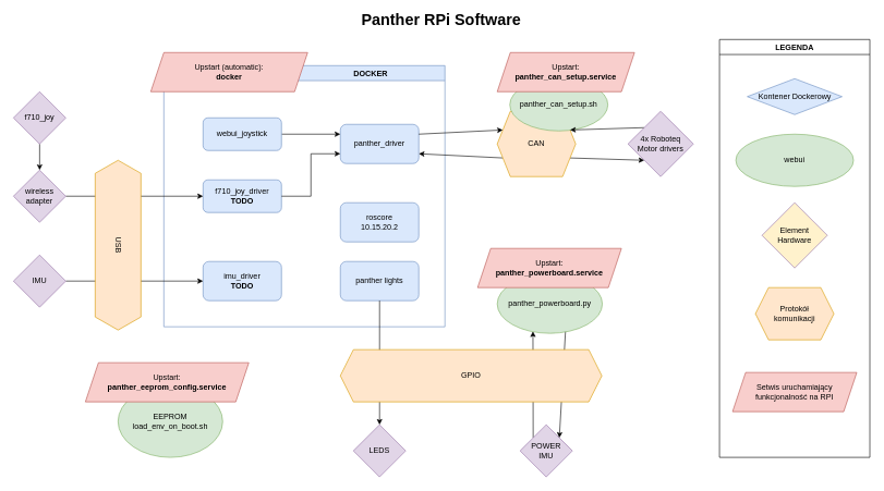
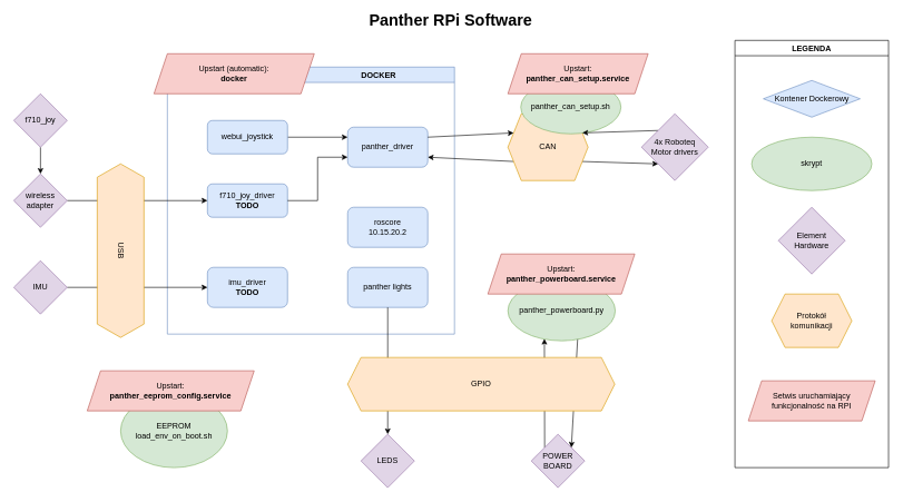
  <mxCell id="0" />
  <mxCell id="1" parent="0" />
  <mxCell id="2" value="                                                             DOCKER" style="swimlane;fillColor=#dae8fc;strokeColor=#6c8ebf;" parent="1" vertex="1"><mxGeometry x="250" y="100" width="430" height="400" as="geometry" /></mxCell>
  <mxCell id="3" value="imu_driver&lt;br&gt;&lt;b&gt;TODO&lt;/b&gt;" style="rounded=1;whiteSpace=wrap;html=1;fillColor=#dae8fc;strokeColor=#6c8ebf;" parent="2" vertex="1"><mxGeometry x="60" y="300" width="120" height="60" as="geometry" /></mxCell>
  <mxCell id="4" value="&lt;div&gt;Upstart (automatic):&lt;/div&gt;&lt;div&gt;&lt;b&gt;docker&lt;/b&gt;&lt;/div&gt;" style="shape=parallelogram;perimeter=parallelogramPerimeter;whiteSpace=wrap;html=1;fixedSize=1;fillColor=#f8cecc;strokeColor=#b85450;" parent="2" vertex="1"><mxGeometry x="-20" y="-20" width="240" height="60" as="geometry" /></mxCell>
  <mxCell id="5" value="panther lights" style="rounded=1;whiteSpace=wrap;html=1;fillColor=#dae8fc;strokeColor=#6c8ebf;" parent="2" vertex="1"><mxGeometry x="270" y="300" width="120" height="60" as="geometry" /></mxCell>
  <mxCell id="6" value="&lt;div&gt;roscore&lt;br&gt;10.15.20.2&lt;/div&gt;" style="rounded=1;whiteSpace=wrap;html=1;fillColor=#dae8fc;strokeColor=#6c8ebf;" parent="2" vertex="1"><mxGeometry x="270" y="210" width="120" height="60" as="geometry" /></mxCell>
  <mxCell id="7" value="f710_joy_driver&lt;br&gt;&lt;b&gt;TODO&lt;/b&gt;" style="rounded=1;whiteSpace=wrap;html=1;fillColor=#dae8fc;strokeColor=#6c8ebf;" parent="2" vertex="1"><mxGeometry x="60" y="175" width="120" height="50" as="geometry" /></mxCell>
  <mxCell id="8" value="&lt;div&gt;panther_driver&lt;br&gt;&lt;/div&gt;" style="rounded=1;whiteSpace=wrap;html=1;fillColor=#dae8fc;strokeColor=#6c8ebf;" parent="2" vertex="1"><mxGeometry x="270" y="90" width="120" height="60" as="geometry" /></mxCell>
  <mxCell id="9" style="edgeStyle=orthogonalEdgeStyle;rounded=0;orthogonalLoop=1;jettySize=auto;html=1;entryX=0;entryY=0.75;entryDx=0;entryDy=0;" parent="2" source="7" target="8" edge="1"><mxGeometry relative="1" as="geometry" /></mxCell>
  <mxCell id="10" style="edgeStyle=none;html=1;entryX=0;entryY=0.25;entryDx=0;entryDy=0;" parent="2" source="11" target="8" edge="1"><mxGeometry relative="1" as="geometry" /></mxCell>
  <mxCell id="11" value="&lt;div&gt;webui_joystick&lt;/div&gt;" style="rounded=1;whiteSpace=wrap;html=1;fillColor=#dae8fc;strokeColor=#6c8ebf;" parent="2" vertex="1"><mxGeometry x="60" y="80" width="120" height="50" as="geometry" /></mxCell>
  <mxCell id="12" style="edgeStyle=none;html=1;exitX=0;exitY=0;exitDx=0;exitDy=0;entryX=0.34;entryY=0.967;entryDx=0;entryDy=0;entryPerimeter=0;" edge="1" parent="1" source="13" target="15"><mxGeometry relative="1" as="geometry" /></mxCell>
- <mxCell id="13" value="POWER&lt;br&gt;IMU" style="rhombus;whiteSpace=wrap;html=1;fillColor=#e1d5e7;strokeColor=#9673a6;" parent="1" vertex="1"><mxGeometry x="795" y="650" width="80" height="80" as="geometry" /></mxCell>
+ <mxCell id="13" value="POWER&lt;br&gt;BOARD" style="rhombus;whiteSpace=wrap;html=1;fillColor=#e1d5e7;strokeColor=#9673a6;" parent="1" vertex="1"><mxGeometry x="795" y="650" width="80" height="80" as="geometry" /></mxCell>
  <mxCell id="14" style="edgeStyle=none;html=1;entryX=1;entryY=0;entryDx=0;entryDy=0;exitX=0.652;exitY=0.889;exitDx=0;exitDy=0;exitPerimeter=0;" edge="1" parent="1" source="15" target="13"><mxGeometry relative="1" as="geometry" /></mxCell>
  <mxCell id="15" value="panther_powerboard.py" style="ellipse;whiteSpace=wrap;html=1;fillColor=#d5e8d4;strokeColor=#82b366;" parent="1" vertex="1"><mxGeometry x="760" y="420" width="160.75" height="90" as="geometry" /></mxCell>
  <mxCell id="16" value="&lt;div&gt;Upstart:&lt;/div&gt;&lt;div&gt;&lt;b&gt;panther_powerboard.service&lt;/b&gt;&lt;br&gt;&lt;/div&gt;" style="shape=parallelogram;perimeter=parallelogramPerimeter;whiteSpace=wrap;html=1;fixedSize=1;fillColor=#f8cecc;strokeColor=#b85450;" parent="1" vertex="1"><mxGeometry x="730" y="380" width="220" height="60" as="geometry" /></mxCell>
  <mxCell id="17" value="LEGENDA" style="swimlane;" parent="1" vertex="1"><mxGeometry x="1100" y="60" width="230" height="640" as="geometry" /></mxCell>
  <mxCell id="18" value="Kontener Dockerowy" style="rhombus;whiteSpace=wrap;html=1;fillColor=#dae8fc;strokeColor=#6c8ebf;" parent="17" vertex="1"><mxGeometry x="42.5" y="60" width="145" height="55" as="geometry" /></mxCell>
- <mxCell id="19" value="webui" style="ellipse;whiteSpace=wrap;html=1;fillColor=#d5e8d4;strokeColor=#82b366;" parent="17" vertex="1"><mxGeometry x="25" y="145" width="180" height="80" as="geometry" /></mxCell>
- <mxCell id="20" value="Element&lt;br&gt;Hardware" style="rhombus;whiteSpace=wrap;html=1;fillColor=#fff2cc;strokeColor=#9673a6;" parent="17" vertex="1"><mxGeometry x="65" y="250" width="100" height="100" as="geometry" /></mxCell>
+ <mxCell id="19" value="skrypt" style="ellipse;whiteSpace=wrap;html=1;fillColor=#d5e8d4;strokeColor=#82b366;" parent="17" vertex="1"><mxGeometry x="25" y="145" width="180" height="80" as="geometry" /></mxCell>
+ <mxCell id="20" value="Element&lt;br&gt;Hardware" style="rhombus;whiteSpace=wrap;html=1;fillColor=#e1d5e7;strokeColor=#9673a6;" parent="17" vertex="1"><mxGeometry x="65" y="250" width="100" height="100" as="geometry" /></mxCell>
  <mxCell id="21" value="Protokół&lt;br&gt;komunikacji" style="shape=hexagon;perimeter=hexagonPerimeter2;whiteSpace=wrap;html=1;fixedSize=1;fillColor=#ffe6cc;strokeColor=#d79b00;" parent="17" vertex="1"><mxGeometry x="55" y="380" width="120" height="80" as="geometry" /></mxCell>
  <mxCell id="22" value="Setwis uruchamiający &lt;br&gt;funkcjonalność na RPI" style="shape=parallelogram;perimeter=parallelogramPerimeter;whiteSpace=wrap;html=1;fixedSize=1;fillColor=#f8cecc;strokeColor=#b85450;" parent="17" vertex="1"><mxGeometry x="20" y="510" width="190" height="60" as="geometry" /></mxCell>
  <mxCell id="23" value="EEPROM&lt;br&gt;load_env_on_boot.sh" style="ellipse;whiteSpace=wrap;html=1;fillColor=#d5e8d4;strokeColor=#82b366;" parent="1" vertex="1"><mxGeometry x="180" y="590" width="160" height="110" as="geometry" /></mxCell>
  <mxCell id="24" value="&lt;div&gt;Upstart:&lt;/div&gt;&lt;div&gt;&lt;b&gt;panther_eeprom_config.service&lt;/b&gt;&lt;/div&gt;" style="shape=parallelogram;perimeter=parallelogramPerimeter;whiteSpace=wrap;html=1;fixedSize=1;fillColor=#f8cecc;strokeColor=#b85450;" parent="1" vertex="1"><mxGeometry x="130" y="555" width="250" height="60" as="geometry" /></mxCell>
  <mxCell id="25" style="edgeStyle=none;html=1;" parent="1" source="26" target="3" edge="1"><mxGeometry relative="1" as="geometry" /></mxCell>
  <mxCell id="26" value="IMU" style="rhombus;whiteSpace=wrap;html=1;fillColor=#e1d5e7;strokeColor=#9673a6;" parent="1" vertex="1"><mxGeometry x="20" y="390" width="80" height="80" as="geometry" /></mxCell>
  <mxCell id="27" style="edgeStyle=none;html=1;entryX=0.5;entryY=0;entryDx=0;entryDy=0;" parent="1" source="28" target="30" edge="1"><mxGeometry relative="1" as="geometry" /></mxCell>
  <mxCell id="28" value="f710_joy" style="rhombus;whiteSpace=wrap;html=1;fillColor=#e1d5e7;strokeColor=#9673a6;" parent="1" vertex="1"><mxGeometry x="20" y="140" width="80" height="80" as="geometry" /></mxCell>
  <mxCell id="29" style="edgeStyle=none;html=1;entryX=0;entryY=0.5;entryDx=0;entryDy=0;" parent="1" source="30" target="7" edge="1"><mxGeometry relative="1" as="geometry" /></mxCell>
  <mxCell id="30" value="wireless&lt;br&gt;adapter" style="rhombus;whiteSpace=wrap;html=1;fillColor=#e1d5e7;strokeColor=#9673a6;" parent="1" vertex="1"><mxGeometry x="20" y="260" width="80" height="80" as="geometry" /></mxCell>
  <mxCell id="31" style="edgeStyle=none;html=1;exitX=1;exitY=0.75;exitDx=0;exitDy=0;entryX=0;entryY=1;entryDx=0;entryDy=0;" edge="1" parent="1" source="33" target="37"><mxGeometry relative="1" as="geometry" /></mxCell>
  <mxCell id="32" style="edgeStyle=none;html=1;exitX=0;exitY=0.75;exitDx=0;exitDy=0;entryX=1;entryY=0.75;entryDx=0;entryDy=0;" edge="1" parent="1" source="33" target="8"><mxGeometry relative="1" as="geometry" /></mxCell>
  <mxCell id="33" value="CAN" style="shape=hexagon;perimeter=hexagonPerimeter2;whiteSpace=wrap;html=1;fixedSize=1;rotation=0;fillColor=#ffe6cc;strokeColor=#d79b00;" parent="1" vertex="1"><mxGeometry x="760" y="170" width="120" height="100" as="geometry" /></mxCell>
  <mxCell id="34" value="panther_can_setup.sh" style="ellipse;whiteSpace=wrap;html=1;fillColor=#d5e8d4;strokeColor=#82b366;" parent="1" vertex="1"><mxGeometry x="779.25" y="120" width="150" height="80" as="geometry" /></mxCell>
  <mxCell id="35" value="&lt;div&gt;Upstart:&lt;/div&gt;&lt;div&gt;&lt;b&gt;panther_can_setup.service&lt;/b&gt;&lt;/div&gt;" style="shape=parallelogram;perimeter=parallelogramPerimeter;whiteSpace=wrap;html=1;fixedSize=1;fillColor=#f8cecc;strokeColor=#b85450;" parent="1" vertex="1"><mxGeometry x="760" y="80" width="210" height="60" as="geometry" /></mxCell>
  <mxCell id="36" style="edgeStyle=none;html=1;exitX=0;exitY=0;exitDx=0;exitDy=0;entryX=1;entryY=0.25;entryDx=0;entryDy=0;" edge="1" parent="1" source="37" target="33"><mxGeometry relative="1" as="geometry" /></mxCell>
  <mxCell id="37" value="4x Roboteq&lt;br&gt;Motor drivers" style="rhombus;whiteSpace=wrap;html=1;fillColor=#e1d5e7;strokeColor=#9673a6;" parent="1" vertex="1"><mxGeometry x="960" y="170" width="100" height="100" as="geometry" /></mxCell>
  <mxCell id="38" value="LEDS" style="rhombus;whiteSpace=wrap;html=1;fillColor=#e1d5e7;strokeColor=#9673a6;" parent="1" vertex="1"><mxGeometry x="540" y="650" width="80" height="80" as="geometry" /></mxCell>
  <mxCell id="39" style="edgeStyle=none;html=1;entryX=0.5;entryY=0;entryDx=0;entryDy=0;" parent="1" source="5" target="38" edge="1"><mxGeometry relative="1" as="geometry" /></mxCell>
  <mxCell id="40" value="GPIO" style="shape=hexagon;perimeter=hexagonPerimeter2;whiteSpace=wrap;html=1;fixedSize=1;fillColor=#ffe6cc;strokeColor=#d79b00;" parent="1" vertex="1"><mxGeometry x="520" y="535" width="400" height="80" as="geometry" /></mxCell>
  <mxCell id="41" value="USB" style="shape=hexagon;perimeter=hexagonPerimeter2;whiteSpace=wrap;html=1;fixedSize=1;rotation=90;fillColor=#ffe6cc;strokeColor=#d79b00;" parent="1" vertex="1"><mxGeometry x="50" y="340" width="260" height="70" as="geometry" /></mxCell>
  <mxCell id="42" value="&lt;b&gt;&lt;font style=&quot;font-size: 24px&quot;&gt;Panther RPi Software&lt;/font&gt;&lt;/b&gt;" style="text;html=1;align=center;verticalAlign=middle;resizable=0;points=[];autosize=1;strokeColor=none;fillColor=none;" parent="1" vertex="1"><mxGeometry x="544.25" y="20" width="260" height="20" as="geometry" /></mxCell>
  <mxCell id="43" style="edgeStyle=none;html=1;exitX=1;exitY=0.25;exitDx=0;exitDy=0;entryX=0;entryY=0.25;entryDx=0;entryDy=0;" edge="1" parent="1" source="8" target="33"><mxGeometry relative="1" as="geometry" /></mxCell>
